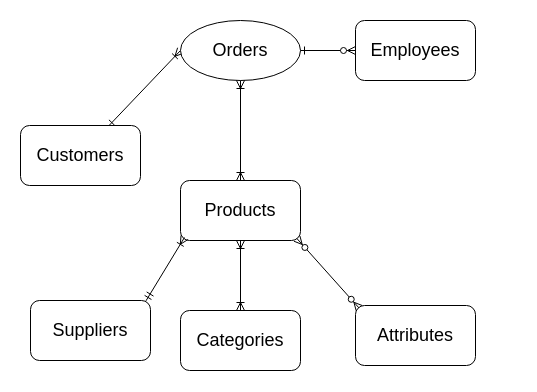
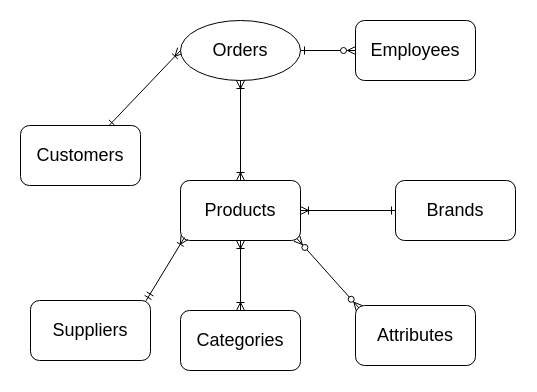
  <mxCell id="0" />
  <mxCell id="1" parent="0" />
  <mxCell id="2" style="rounded=0;orthogonalLoop=1;jettySize=auto;html=1;entryX=0;entryY=0.5;entryDx=0;entryDy=0;fontSize=18;elbow=vertical;endArrow=ERoneToMany;endFill=0;startArrow=ERone;startFill=0;" parent="1" source="3" target="4" edge="1"><mxGeometry relative="1" as="geometry" /></mxCell>
  <mxCell id="3" value="Customers" style="rounded=1;whiteSpace=wrap;html=1;fontSize=18;" parent="1" vertex="1"><mxGeometry x="20" y="125" width="120" height="60" as="geometry" /></mxCell>
  <mxCell id="4" value="Orders" style="ellipse;whiteSpace=wrap;html=1;fontSize=18;" parent="1" vertex="1"><mxGeometry x="180" y="20" width="120" height="60" as="geometry" /></mxCell>
  <mxCell id="5" style="edgeStyle=none;rounded=0;orthogonalLoop=1;jettySize=auto;html=1;entryX=1;entryY=0.5;entryDx=0;entryDy=0;fontSize=18;endArrow=ERone;endFill=0;startArrow=ERzeroToMany;startFill=1;" parent="1" source="6" target="4" edge="1"><mxGeometry relative="1" as="geometry" /></mxCell>
  <mxCell id="6" value="Employees" style="rounded=1;whiteSpace=wrap;html=1;fontSize=18;" parent="1" vertex="1"><mxGeometry x="355" y="20" width="120" height="60" as="geometry" /></mxCell>
  <mxCell id="7" style="edgeStyle=none;rounded=0;orthogonalLoop=1;jettySize=auto;html=1;fontSize=18;endArrow=ERoneToMany;endFill=0;startArrow=ERoneToMany;startFill=0;" parent="1" source="8" target="4" edge="1"><mxGeometry relative="1" as="geometry" /></mxCell>
  <mxCell id="8" value="Products" style="rounded=1;whiteSpace=wrap;html=1;fontSize=18;" parent="1" vertex="1"><mxGeometry x="180" y="180" width="120" height="60" as="geometry" /></mxCell>
  <mxCell id="9" style="edgeStyle=none;rounded=0;orthogonalLoop=1;jettySize=auto;html=1;fontSize=18;startArrow=ERmandOne;startFill=0;endArrow=ERoneToMany;endFill=0;entryX=0.033;entryY=0.95;entryDx=0;entryDy=0;entryPerimeter=0;exitX=0.962;exitY=0.006;exitDx=0;exitDy=0;exitPerimeter=0;" parent="1" source="10" target="8" edge="1"><mxGeometry relative="1" as="geometry"><mxPoint x="240" y="240" as="targetPoint" /></mxGeometry></mxCell>
  <mxCell id="10" value="Suppliers" style="rounded=1;whiteSpace=wrap;html=1;fontSize=18;" parent="1" vertex="1"><mxGeometry x="30" y="300" width="120" height="60" as="geometry" /></mxCell>
  <mxCell id="11" style="edgeStyle=none;rounded=0;orthogonalLoop=1;jettySize=auto;html=1;fontSize=18;" parent="1" source="13" edge="1"><mxGeometry relative="1" as="geometry"><mxPoint x="240" y="310" as="targetPoint" /></mxGeometry></mxCell>
  <mxCell id="12" style="edgeStyle=none;rounded=0;orthogonalLoop=1;jettySize=auto;html=1;fontSize=18;startArrow=ERoneToMany;startFill=0;endArrow=ERoneToMany;endFill=0;" parent="1" source="13" edge="1"><mxGeometry relative="1" as="geometry"><mxPoint x="240" y="240" as="targetPoint" /></mxGeometry></mxCell>
  <mxCell id="13" value="Categories" style="rounded=1;whiteSpace=wrap;html=1;fontSize=18;" parent="1" vertex="1"><mxGeometry x="180" y="310" width="120" height="60" as="geometry" /></mxCell>
  <mxCell id="14" style="edgeStyle=none;rounded=0;orthogonalLoop=1;jettySize=auto;html=1;fontSize=18;endArrow=ERzeroToMany;endFill=1;startArrow=ERzeroToMany;startFill=1;exitX=0.031;exitY=0.045;exitDx=0;exitDy=0;exitPerimeter=0;entryX=0.97;entryY=0.967;entryDx=0;entryDy=0;entryPerimeter=0;" parent="1" source="15" target="8" edge="1"><mxGeometry relative="1" as="geometry"><mxPoint x="300" y="250" as="targetPoint" /></mxGeometry></mxCell>
  <mxCell id="15" value="Attributes" style="rounded=1;whiteSpace=wrap;html=1;fontSize=18;" parent="1" vertex="1"><mxGeometry x="355" y="305" width="120" height="60" as="geometry" /></mxCell>
+ <mxCell id="16" style="edgeStyle=orthogonalEdgeStyle;rounded=0;orthogonalLoop=1;jettySize=auto;html=1;entryX=1;entryY=0.5;entryDx=0;entryDy=0;endArrow=ERoneToMany;endFill=0;startArrow=ERone;startFill=0;" edge="1" parent="1" source="17" target="8"><mxGeometry relative="1" as="geometry" /></mxCell>
+ <mxCell id="17" value="&lt;font style=&quot;font-size: 18px&quot;&gt;Brands&lt;/font&gt;" style="rounded=1;whiteSpace=wrap;html=1;sketch=0;" vertex="1" parent="1"><mxGeometry x="395" y="180" width="120" height="60" as="geometry" /></mxCell>
